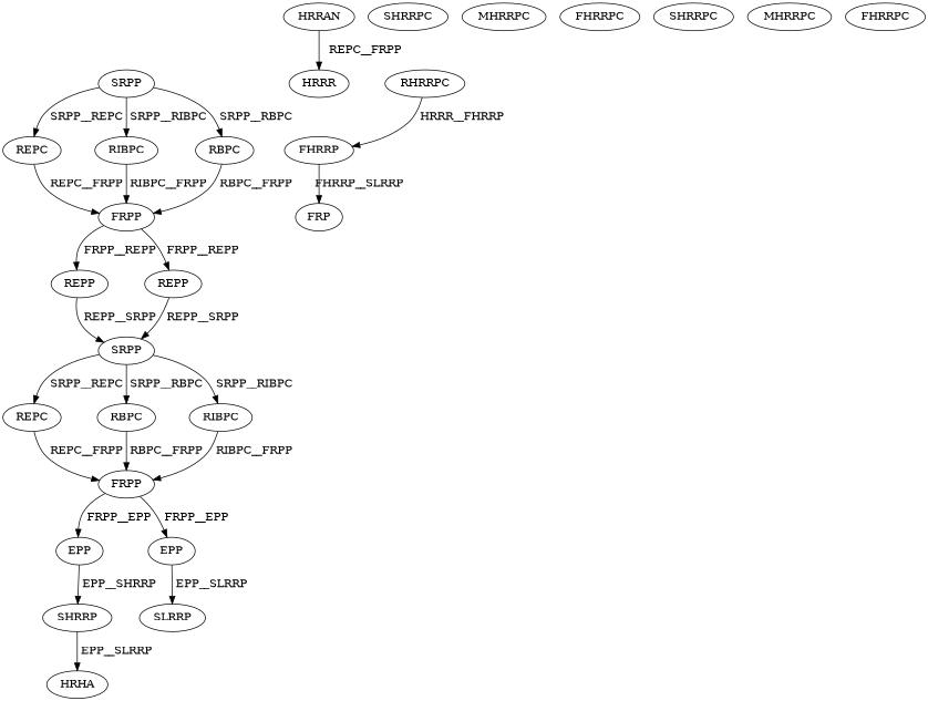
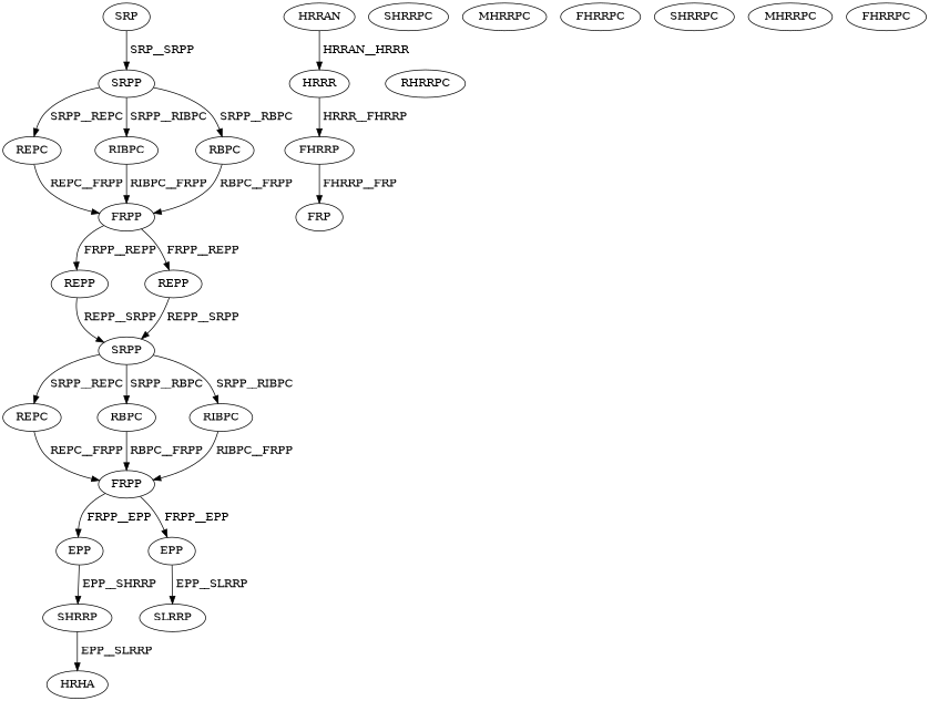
  digraph {
    node [color=black fontcolor=black]
    edge [color=black fontcolor=black]
+   n1 [label=SRP]
    n2 [label=SRPP]
    n3 [label=REPC]
    n4 [label=RIBPC]
    n5 [label=RBPC]
    n6 [label=FRPP]
    n7 [label=REPP]
    n8 [label=REPP]
    n9 [label=SRPP]
    n10 [label=REPC]
    n11 [label=RBPC]
    n12 [label=RIBPC]
    n13 [label=FRPP]
    n14 [label=EPP]
    n15 [label=EPP]
    n16 [label=SHRRP]
    n17 [label=SLRRP]
    n18 [label=HRHA]
    n19 [label=HRRAN]
    n20 [label=HRRR]
    n21 [label=SHRRPC]
    n22 [label=MHRRPC]
    n23 [label=FHRRPC]
    n24 [label=FHRRP]
    n25 [label=RHRRPC]
    n26 [label=SHRRPC]
    n27 [label=MHRRPC]
    n28 [label=FHRRPC]
    n29 [label=FRP]
+   n1 -> n2 [label=" SRP__SRPP"]
    n2 -> n3 [label=" SRPP__REPC"]
    n2 -> n4 [label=" SRPP__RIBPC"]
    n2 -> n5 [label=" SRPP__RBPC"]
    n3 -> n6 [label=" REPC__FRPP"]
    n4 -> n6 [label=" RIBPC__FRPP"]
    n5 -> n6 [label=" RBPC__FRPP"]
    n6 -> n7 [label=" FRPP__REPP"]
    n6 -> n8 [label=" FRPP__REPP"]
    n7 -> n9 [label=" REPP__SRPP"]
    n8 -> n9 [label=" REPP__SRPP"]
    n9 -> n10 [label=" SRPP__REPC"]
    n9 -> n11 [label=" SRPP__RBPC"]
    n9 -> n12 [label=" SRPP__RIBPC"]
    n10 -> n13 [label=" REPC__FRPP"]
    n11 -> n13 [label=" RBPC__FRPP"]
    n12 -> n13 [label=" RIBPC__FRPP"]
    n13 -> n14 [label=" FRPP__EPP"]
    n13 -> n15 [label=" FRPP__EPP"]
    n14 -> n16 [label=" EPP__SHRRP"]
    n15 -> n17 [label=" EPP__SLRRP"]
    n16 -> n18 [label=" EPP__SLRRP"]
-   n19 -> n20 [label=" REPC__FRPP"]
-   n25 -> n24 [label=" HRRR__FHRRP"]
-   n24 -> n29 [label=" FHRRP__SLRRP"]
+   n19 -> n20 [label=" HRRAN__HRRR"]
+   n20 -> n24 [label=" HRRR__FHRRP"]
+   n24 -> n29 [label=" FHRRP__FRP"]
  }
